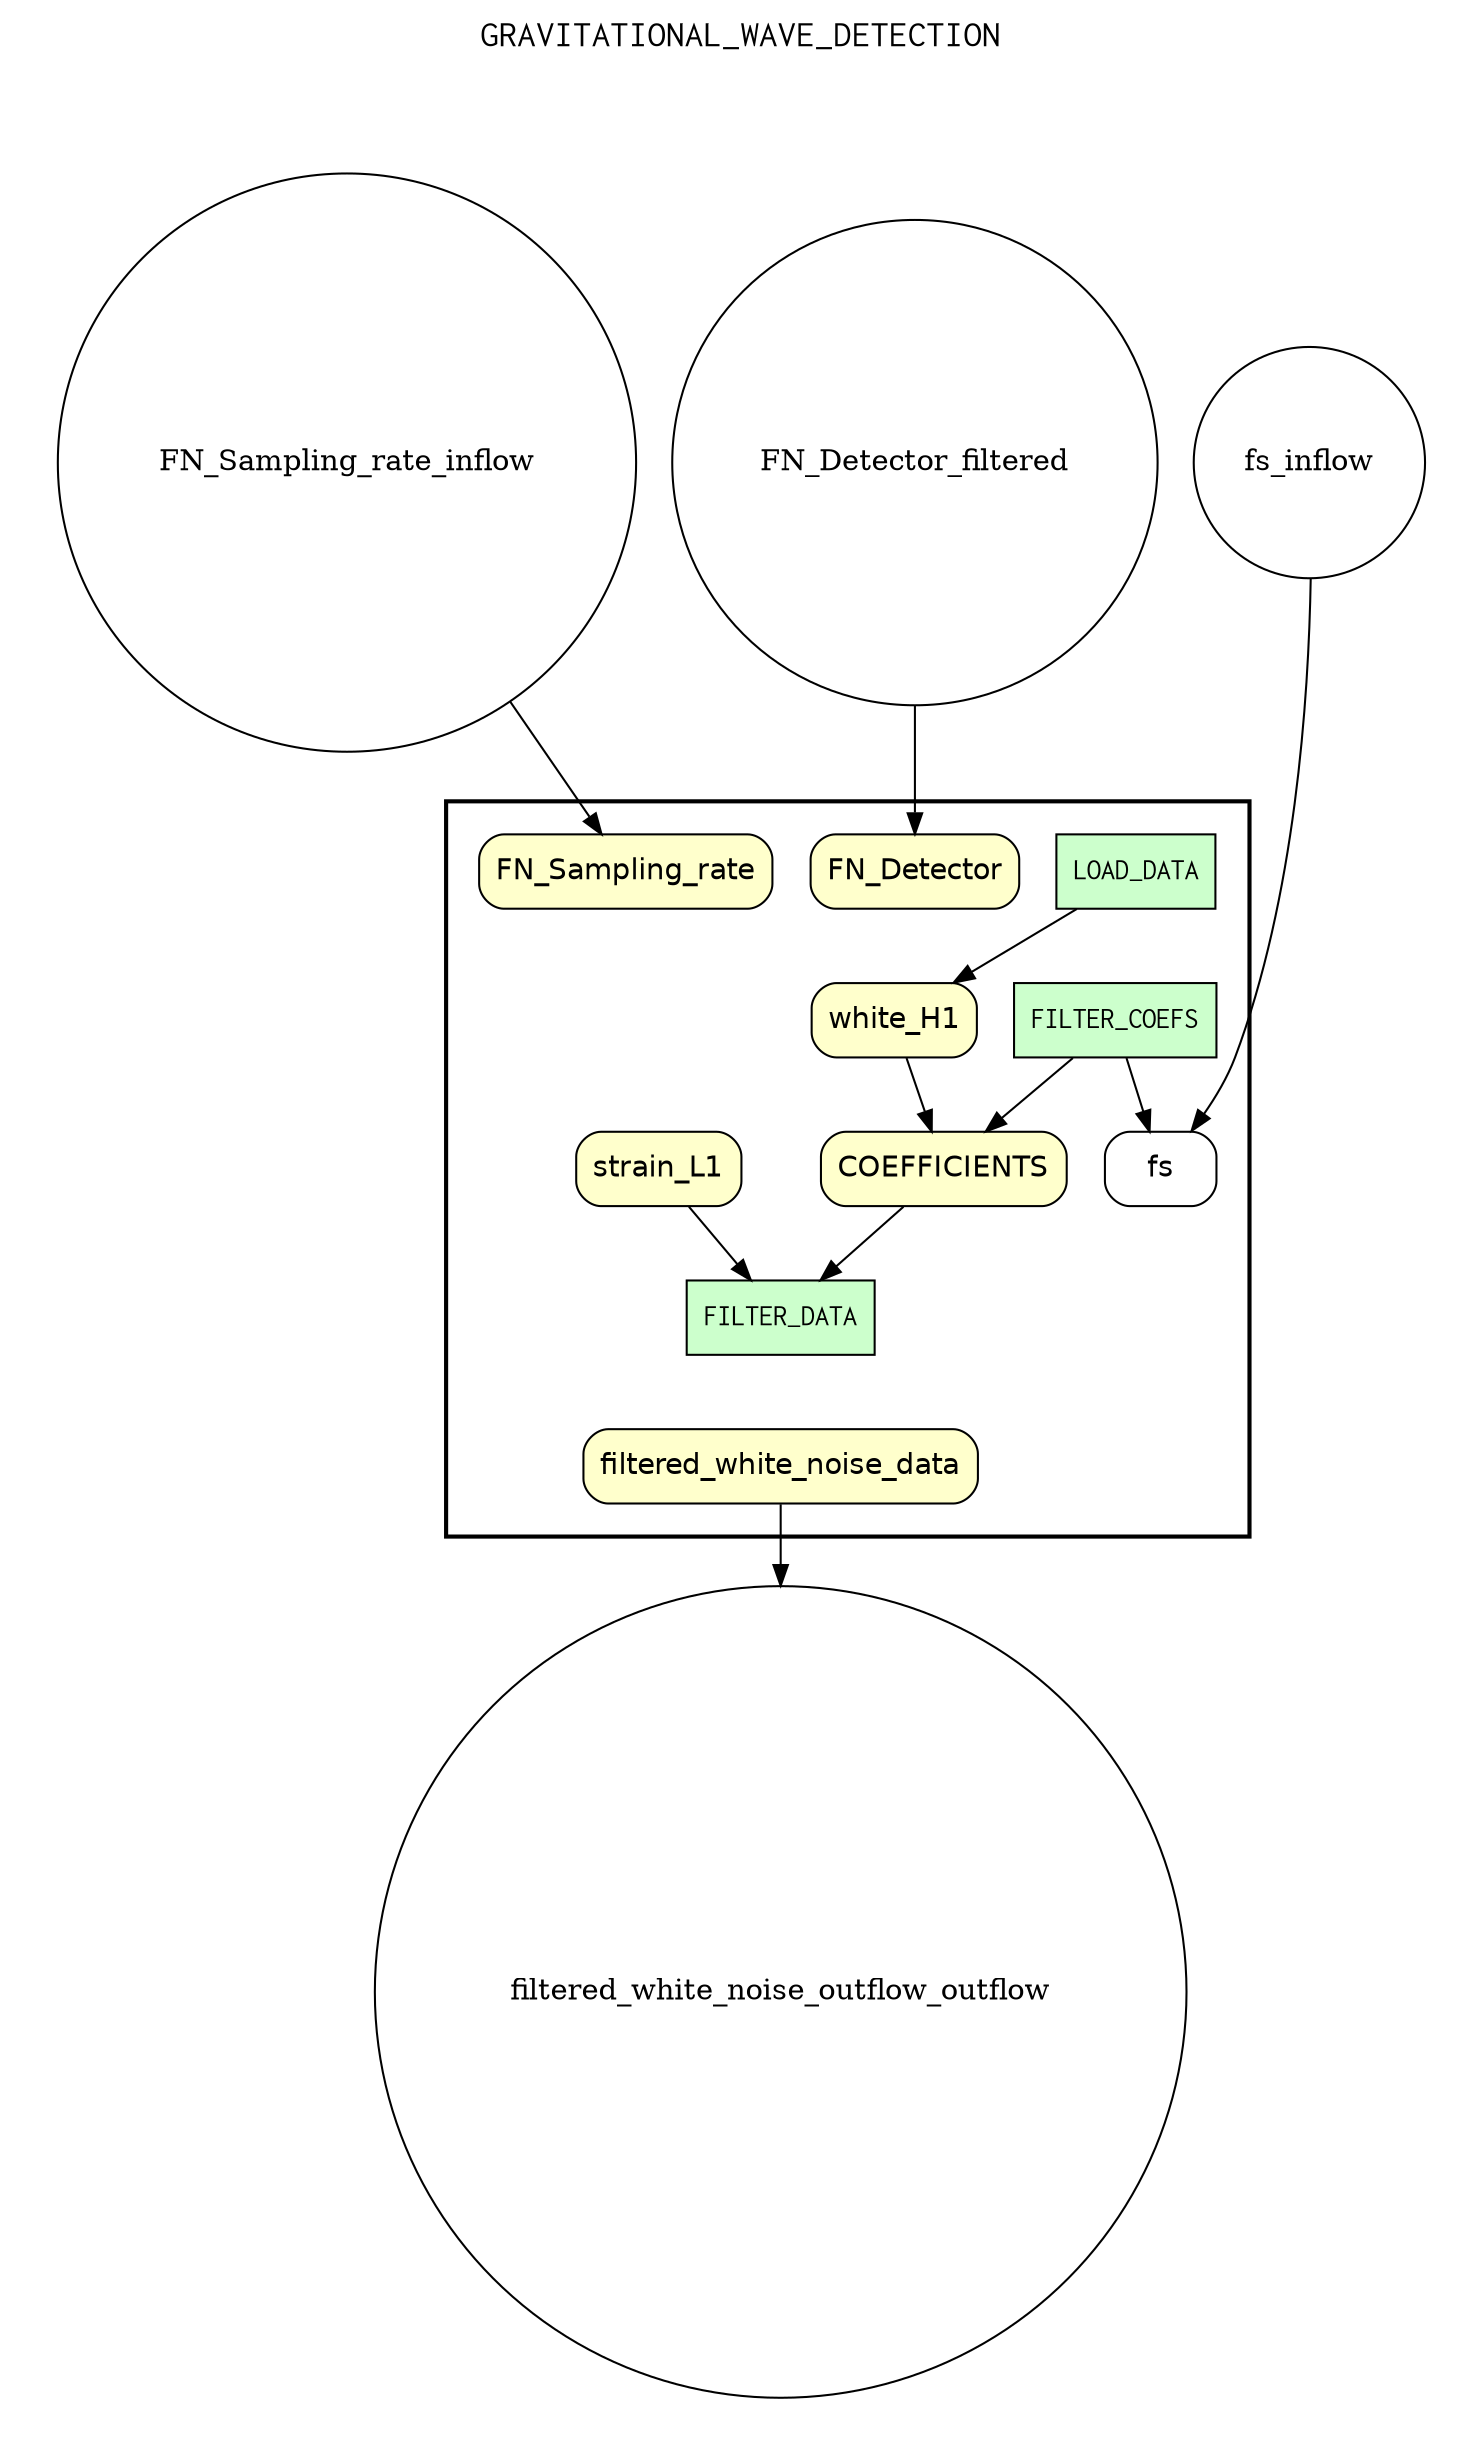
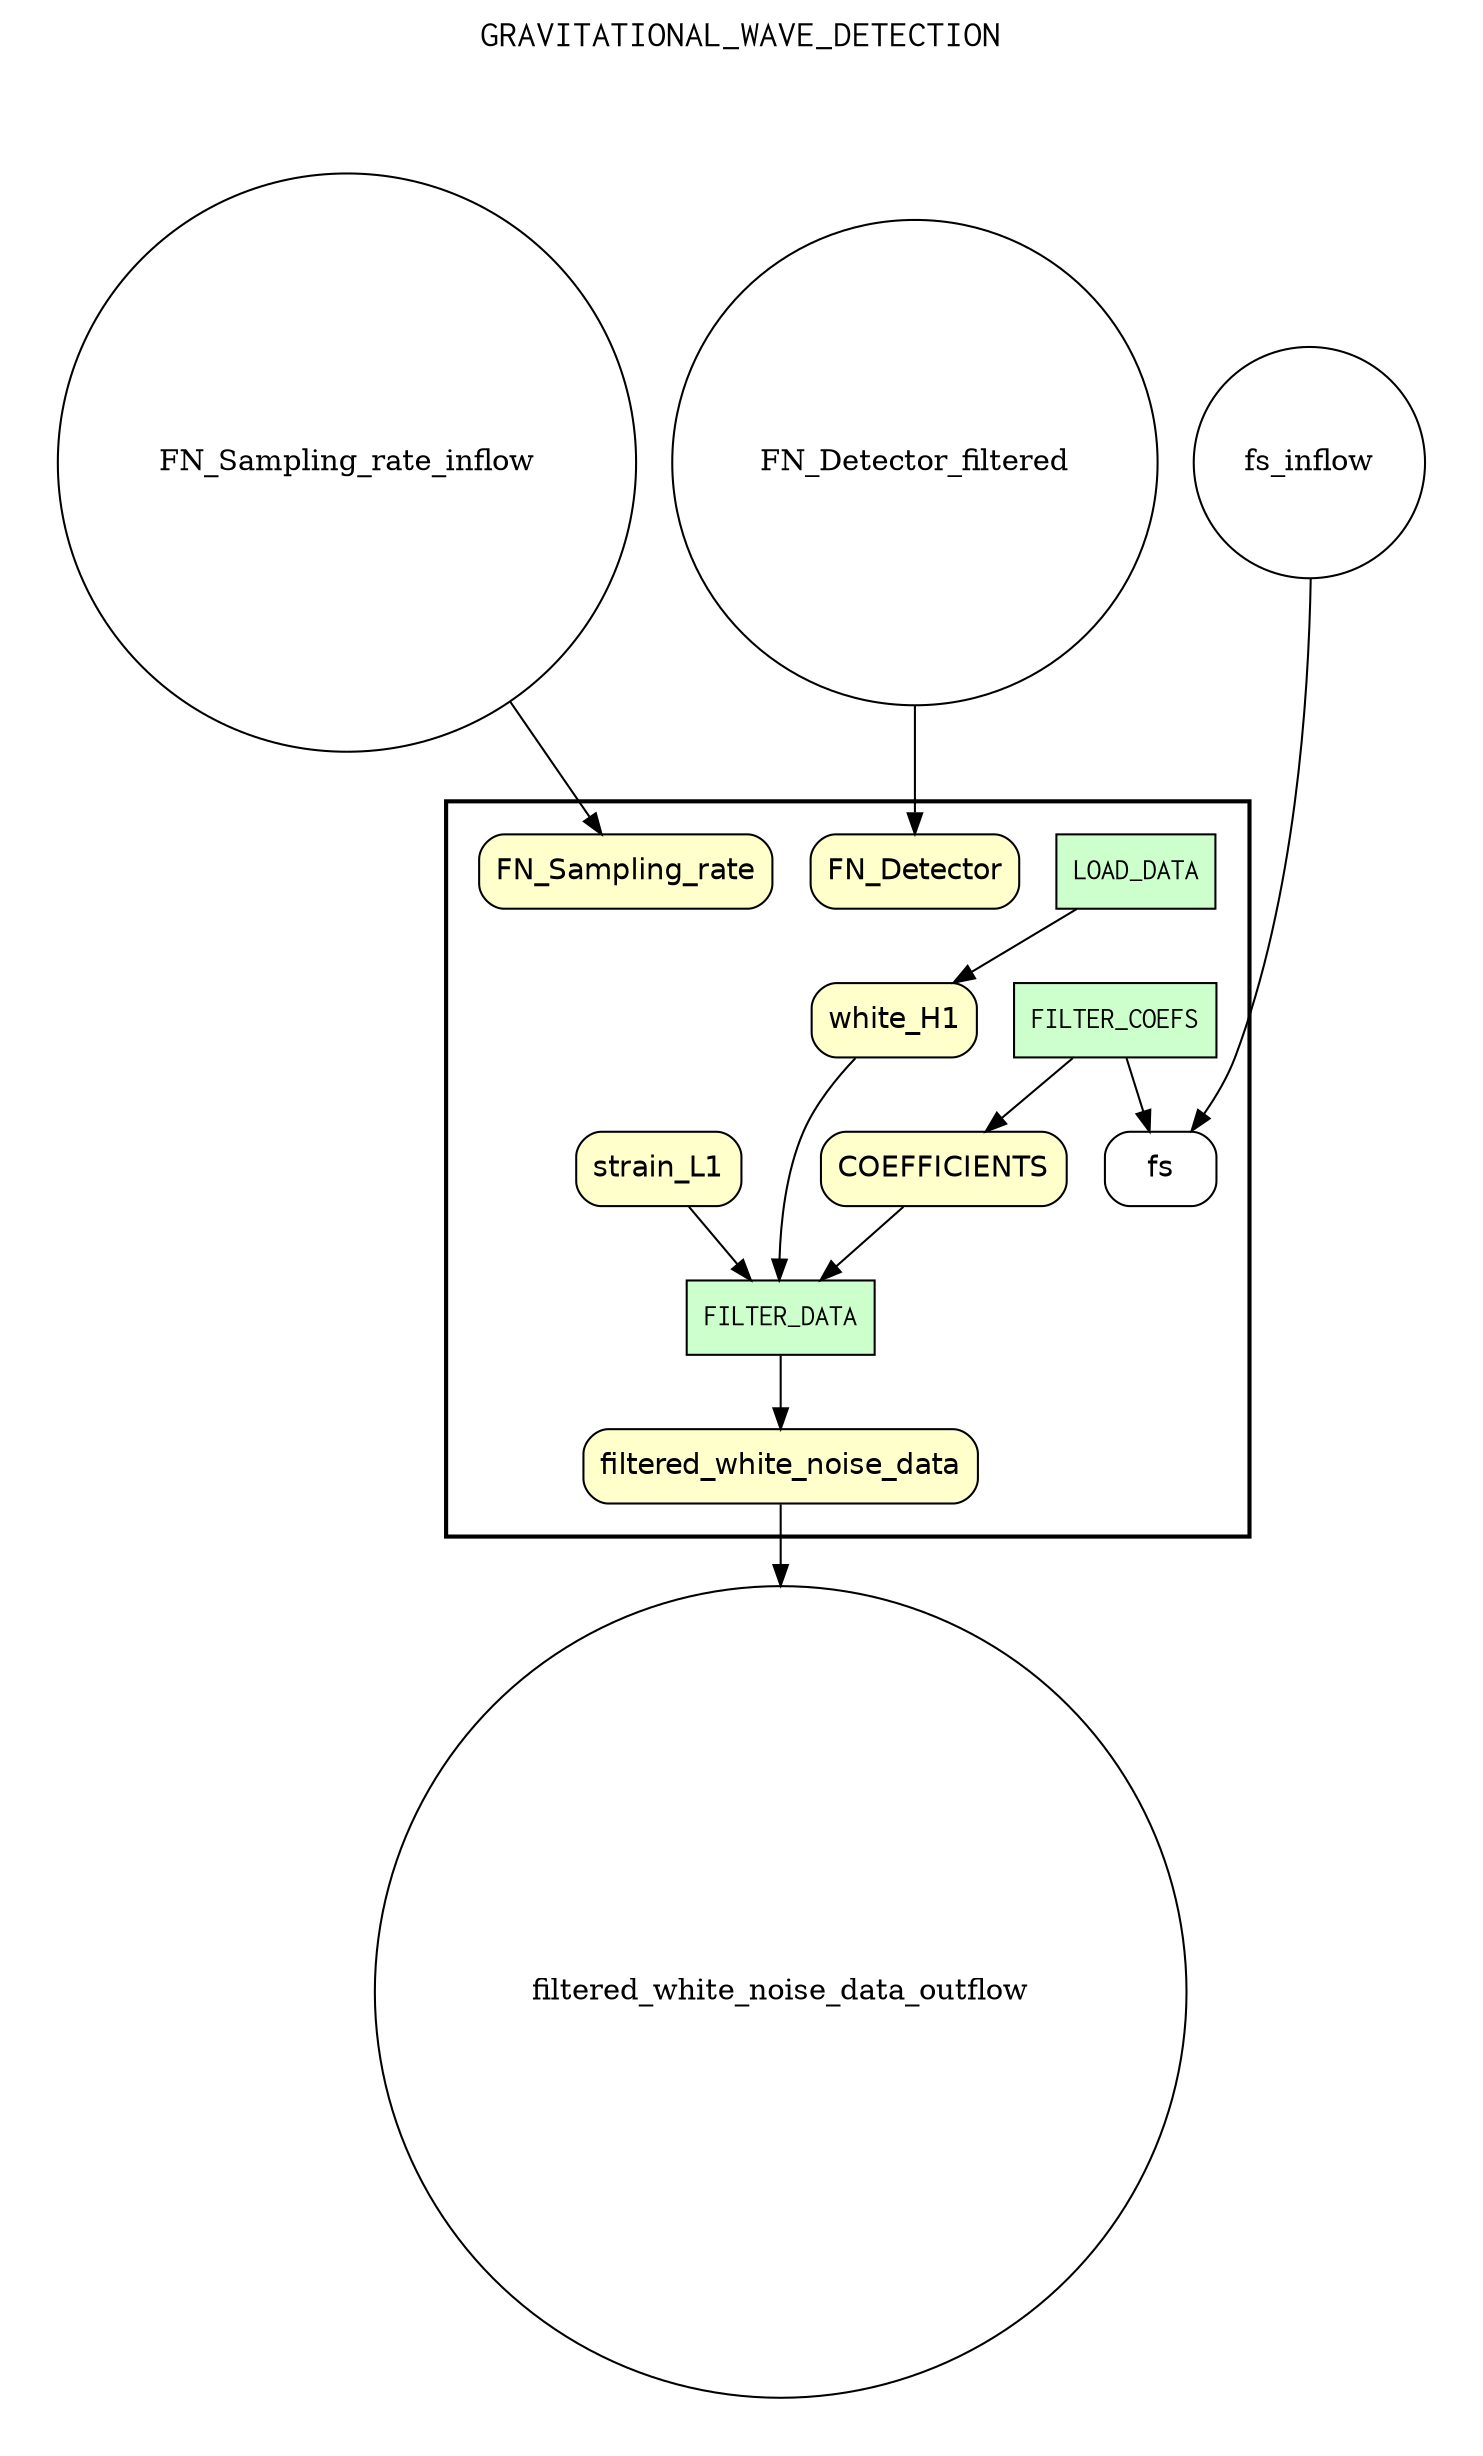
  digraph {
    fontname=Courier
    fontsize=18
    label=GRAVITATIONAL_WAVE_DETECTION
    labelloc=t
    rankdir=TB
    node [fillcolor="#FFFFCC" fontname=Helvetica peripheries=1 shape=box style="rounded,filled"]
    FILTER_COEFS [fillcolor="#CCFFCC" fontname=Courier style=filled]
    LOAD_DATA [fillcolor="#CCFFCC" fontname=Courier style=filled]
    FILTER_DATA [fillcolor="#CCFFCC" fontname=Courier style=filled]
    FN_Detector
    FN_Sampling_rate
    n6 [label=white_H1]
    strain_L1
    COEFFICIENTS
    filtered_white_noise_data
    fs [fillcolor="#FFFFFF"]
    fs_inflow [fillcolor="#FFFFFF" shape=circle width=0.2 fontname="" style=""]
    n12 [fillcolor="#FFFFFF" label=FN_Detector_filtered shape=circle width=0.2 fontname="" style=""]
    FN_Sampling_rate_inflow [fillcolor="#FFFFFF" shape=circle width=0.2 fontname="" style=""]
-   filtered_white_noise_data_outflow [fillcolor="#FFFFFF" shape=circle width=0.2 label=filtered_white_noise_outflow_outflow fontname="" style=""]
+   filtered_white_noise_data_outflow [fillcolor="#FFFFFF" shape=circle width=0.2 fontname="" style=""]
    subgraph cluster_1 {
      color=black
      label=""
      penwidth=2
      subgraph cluster_2 {
        color=white
        label=""
        penwidth=2
        FILTER_COEFS
        LOAD_DATA
        FILTER_DATA
        FN_Detector
        FN_Sampling_rate
        n6
        strain_L1
        COEFFICIENTS
        filtered_white_noise_data
        fs
      }
    }
    subgraph cluster_3 {
      color=white
      label=""
      penwidth=2
      subgraph cluster_4 {
        color=white
        label=""
        penwidth=2
        fs_inflow
        n12
        FN_Sampling_rate_inflow
      }
    }
    subgraph cluster_5 {
      color=white
      label=""
      penwidth=2
      subgraph cluster_6 {
        color=white
        label=""
        penwidth=2
        filtered_white_noise_data_outflow
      }
    }
    FILTER_COEFS -> COEFFICIENTS
    FILTER_COEFS -> fs
    LOAD_DATA -> n6
-   n6 -> COEFFICIENTS
+   FILTER_DATA -> filtered_white_noise_data
+   n6 -> FILTER_DATA
    strain_L1 -> FILTER_DATA
    COEFFICIENTS -> FILTER_DATA
    filtered_white_noise_data -> filtered_white_noise_data_outflow
    fs_inflow -> fs
    n12 -> FN_Detector
    FN_Sampling_rate_inflow -> FN_Sampling_rate
  }
